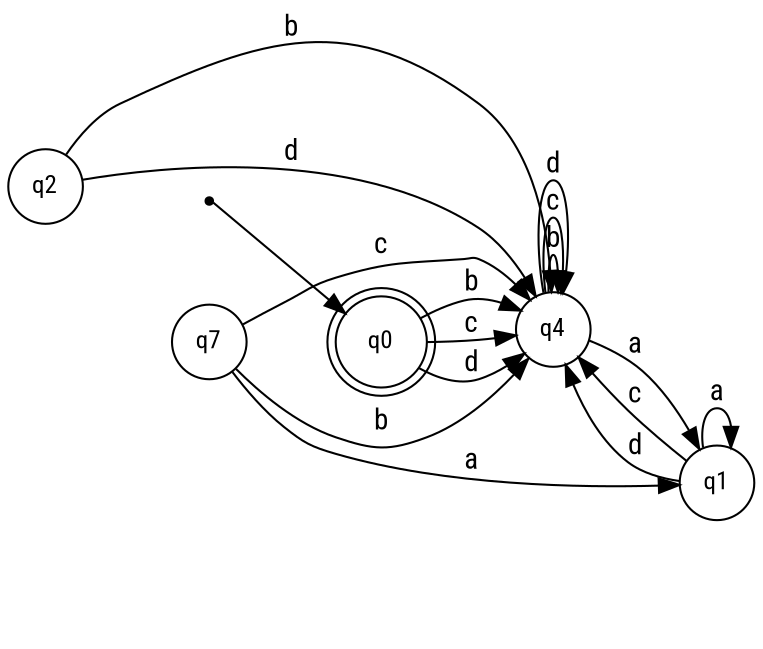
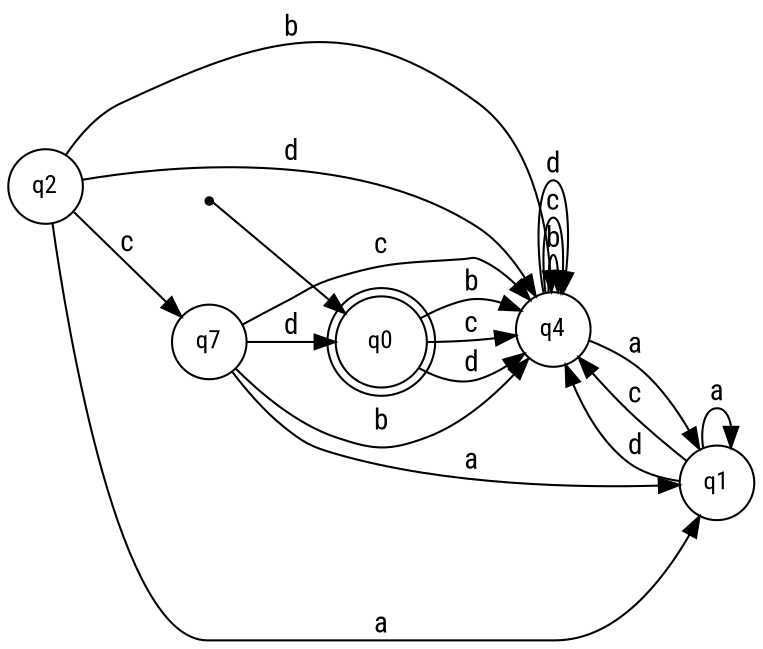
  digraph {
    fontname="Roboto Condensed"
    rankdir=LR
    node [fontname="Roboto Condensed" fontsize=12 shape=circle]
    edge [fontname="Roboto Condensed"]
    n1 [label=q0 shape=doublecircle]
    n2 [label=q4]
    n3 [label=q1]
    n4 [label=q2]
    n5 [label=q7]
    n6 [label=q4 shape=point]
    n1 -> n2 [label=b]
    n1 -> n2 [label=c]
    n1 -> n2 [label=d]
    n2 -> n2 [label=b]
    n2 -> n2 [label=c]
    n2 -> n2 [label=d]
    n2 -> n3 [label=a]
    n3 -> n2 [label=c]
    n3 -> n2 [label=d]
    n3 -> n3 [label=a]
    n4 -> n2 [label=b]
    n4 -> n2 [label=d]
+   n4 -> n3 [label=a]
+   n4 -> n5 [label=c]
+   n5 -> n1 [label=d]
    n5 -> n2 [label=b]
    n5 -> n2 [label=c]
    n5 -> n3 [label=a]
    n6 -> n1
  }
